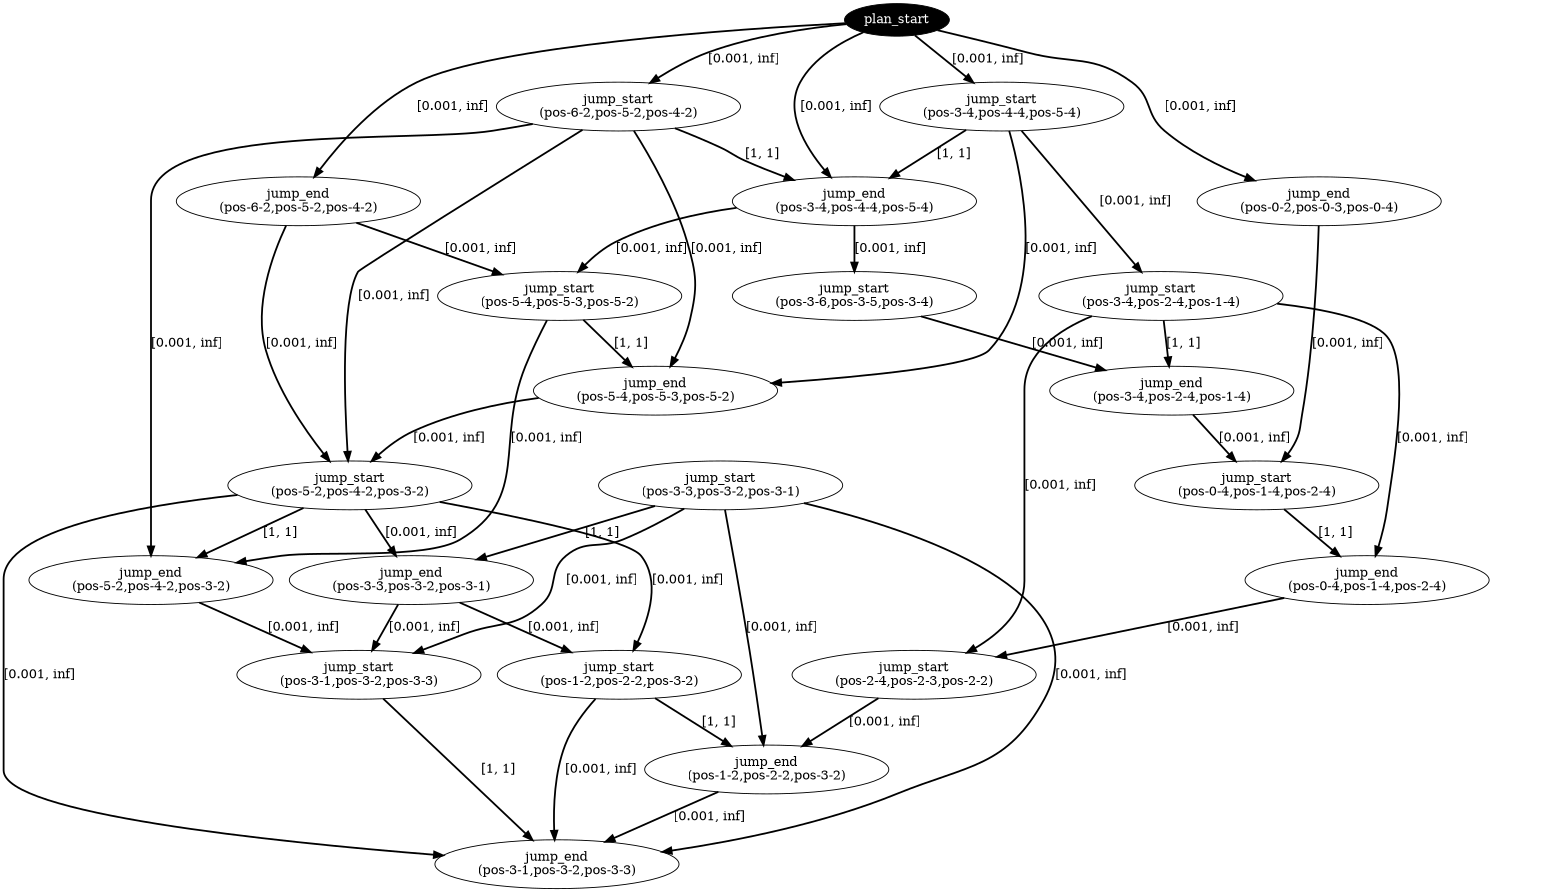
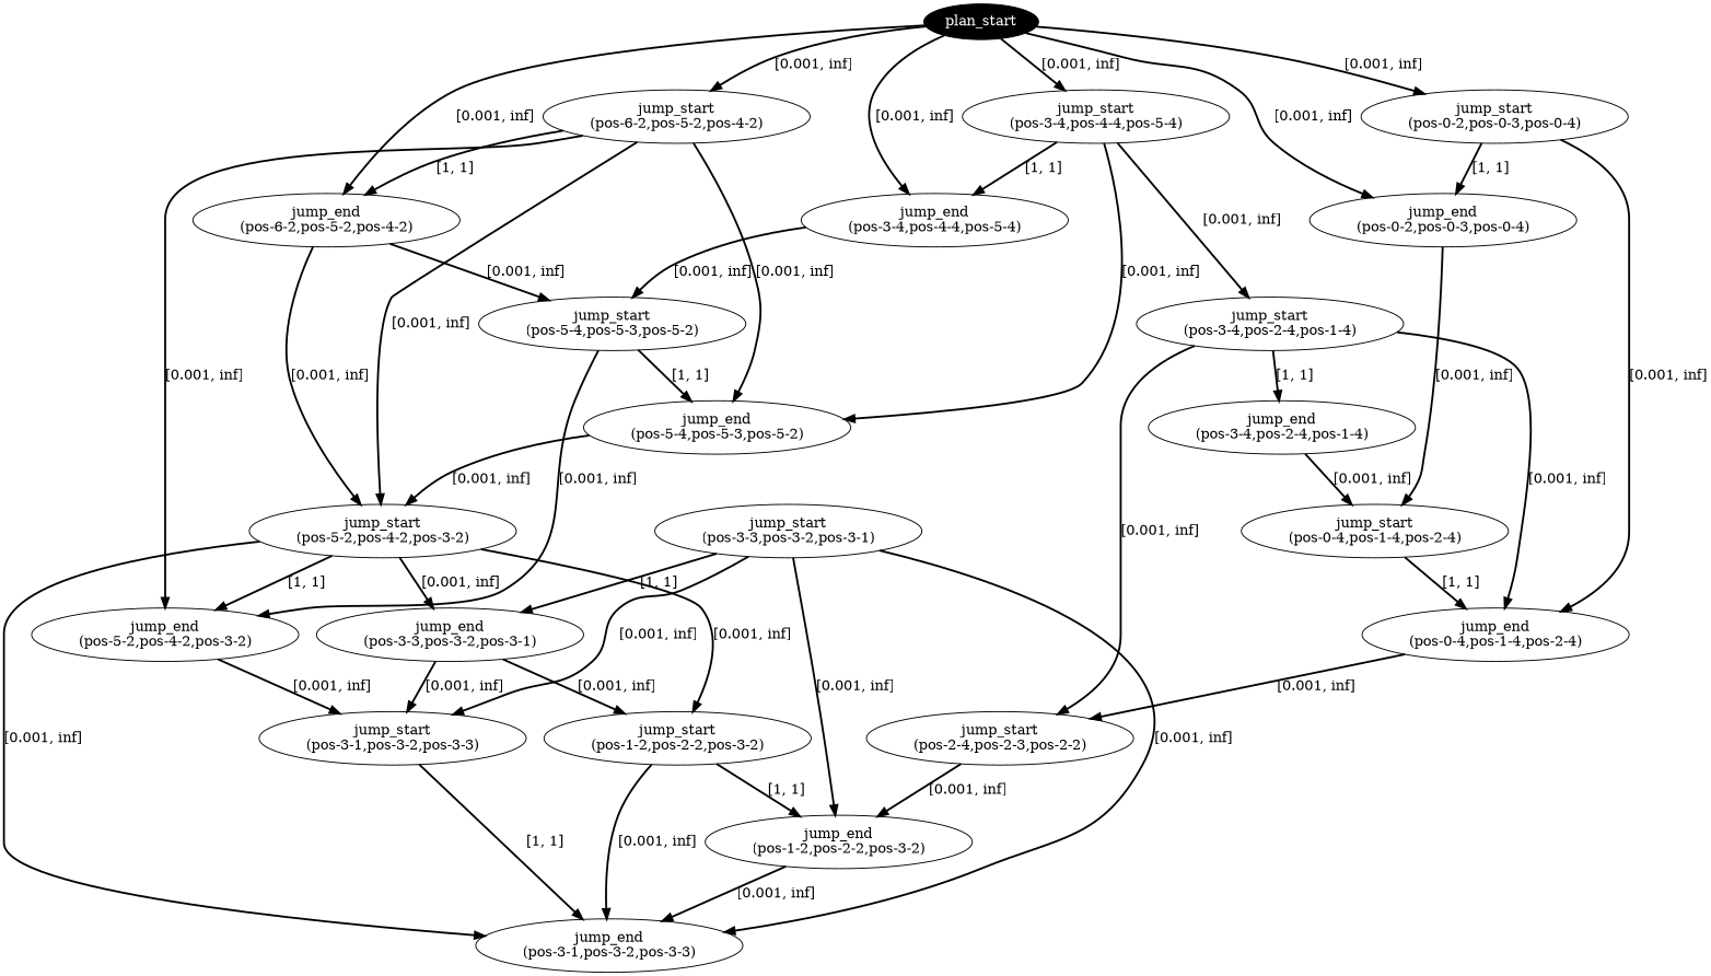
  digraph {
    fontname="DejaVu Serif"
    node [fontname="DejaVu Serif"]
    edge [color=black fontname="DejaVu Serif" penwidth=2]
    n1 [fillcolor=black fontcolor=white label=plan_start style=filled]
    n2 [label="jump_start\n(pos-3-4,pos-4-4,pos-5-4)"]
    n3 [label="jump_end\n(pos-3-4,pos-4-4,pos-5-4)"]
    n4 [label="jump_start\n(pos-6-2,pos-5-2,pos-4-2)"]
    n5 [label="jump_end\n(pos-6-2,pos-5-2,pos-4-2)"]
+   n6 [label="jump_start\n(pos-0-2,pos-0-3,pos-0-4)"]
    n7 [label="jump_end\n(pos-0-2,pos-0-3,pos-0-4)"]
    n8 [label="jump_end\n(pos-5-4,pos-5-3,pos-5-2)"]
    n9 [label="jump_start\n(pos-3-4,pos-2-4,pos-1-4)"]
-   n10 [label="jump_start\n(pos-3-6,pos-3-5,pos-3-4)"]
    n11 [label="jump_start\n(pos-5-4,pos-5-3,pos-5-2)"]
    n12 [label="jump_start\n(pos-5-2,pos-4-2,pos-3-2)"]
    n13 [label="jump_end\n(pos-5-2,pos-4-2,pos-3-2)"]
    n14 [label="jump_end\n(pos-0-4,pos-1-4,pos-2-4)"]
    n15 [label="jump_start\n(pos-0-4,pos-1-4,pos-2-4)"]
    n16 [label="jump_end\n(pos-3-4,pos-2-4,pos-1-4)"]
    n17 [label="jump_start\n(pos-2-4,pos-2-3,pos-2-2)"]
    n18 [label="jump_end\n(pos-3-3,pos-3-2,pos-3-1)"]
    n19 [label="jump_start\n(pos-1-2,pos-2-2,pos-3-2)"]
    n20 [label="jump_end\n(pos-3-1,pos-3-2,pos-3-3)"]
    n21 [label="jump_start\n(pos-3-1,pos-3-2,pos-3-3)"]
    n22 [label="jump_end\n(pos-1-2,pos-2-2,pos-3-2)"]
    n23 [label="jump_start\n(pos-3-3,pos-3-2,pos-3-1)"]
    n1 -> n2 [label="[0.001, inf]"]
    n1 -> n3 [label="[0.001, inf]"]
    n1 -> n4 [label="[0.001, inf]"]
    n1 -> n5 [label="[0.001, inf]"]
+   n1 -> n6 [label="[0.001, inf]"]
    n1 -> n7 [label="[0.001, inf]"]
    n2 -> n3 [label="[1, 1]"]
    n2 -> n8 [label="[0.001, inf]"]
    n2 -> n9 [label="[0.001, inf]"]
-   n3 -> n10 [label="[0.001, inf]"]
    n3 -> n11 [label="[0.001, inf]"]
-   n4 -> n3 [label="[1, 1]"]
+   n4 -> n5 [label="[1, 1]"]
    n4 -> n8 [label="[0.001, inf]"]
    n4 -> n12 [label="[0.001, inf]"]
    n4 -> n13 [label="[0.001, inf]"]
    n5 -> n11 [label="[0.001, inf]"]
    n5 -> n12 [label="[0.001, inf]"]
+   n6 -> n7 [label="[1, 1]"]
+   n6 -> n14 [label="[0.001, inf]"]
    n7 -> n15 [label="[0.001, inf]"]
    n8 -> n12 [label="[0.001, inf]"]
    n9 -> n14 [label="[0.001, inf]"]
    n9 -> n16 [label="[1, 1]"]
    n9 -> n17 [label="[0.001, inf]"]
-   n10 -> n16 [label="[0.001, inf]"]
    n11 -> n8 [label="[1, 1]"]
    n11 -> n13 [label="[0.001, inf]"]
    n12 -> n13 [label="[1, 1]"]
    n12 -> n18 [label="[0.001, inf]"]
    n12 -> n19 [label="[0.001, inf]"]
    n12 -> n20 [label="[0.001, inf]"]
    n13 -> n21 [label="[0.001, inf]"]
    n14 -> n17 [label="[0.001, inf]"]
    n15 -> n14 [label="[1, 1]"]
    n16 -> n15 [label="[0.001, inf]"]
    n17 -> n22 [label="[0.001, inf]"]
    n18 -> n19 [label="[0.001, inf]"]
    n18 -> n21 [label="[0.001, inf]"]
    n19 -> n20 [label="[0.001, inf]"]
    n19 -> n22 [label="[1, 1]"]
    n21 -> n20 [label="[1, 1]"]
    n22 -> n20 [label="[0.001, inf]"]
    n23 -> n18 [label="[1, 1]"]
    n23 -> n20 [label="[0.001, inf]"]
    n23 -> n21 [label="[0.001, inf]"]
    n23 -> n22 [label="[0.001, inf]"]
  }
